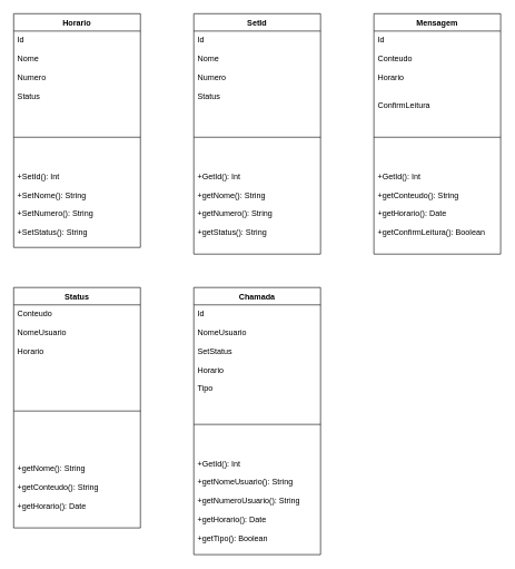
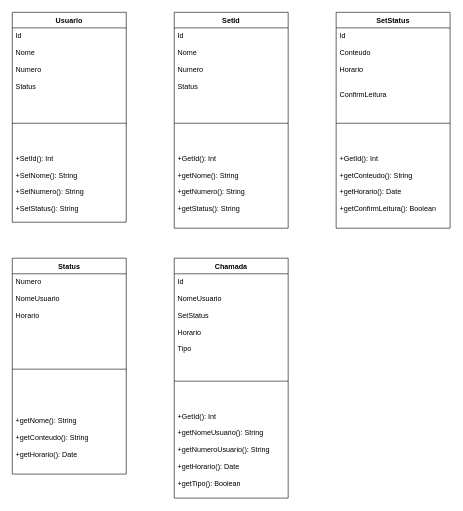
  <mxCell id="0" />
  <mxCell id="1" parent="0" />
- <mxCell id="2" value="Horario" style="swimlane;fontStyle=1;align=center;verticalAlign=top;childLayout=stackLayout;horizontal=1;startSize=26;horizontalStack=0;resizeParent=1;resizeParentMax=0;resizeLast=0;collapsible=1;marginBottom=0;" vertex="1" parent="1"><mxGeometry x="20" y="20" width="190" height="350" as="geometry" /></mxCell>
+ <mxCell id="2" value="Usuario" style="swimlane;fontStyle=1;align=center;verticalAlign=top;childLayout=stackLayout;horizontal=1;startSize=26;horizontalStack=0;resizeParent=1;resizeParentMax=0;resizeLast=0;collapsible=1;marginBottom=0;" vertex="1" parent="1"><mxGeometry x="20" y="20" width="190" height="350" as="geometry" /></mxCell>
  <mxCell id="3" value="Id&#10;&#10;Nome&#10;&#10;Numero&#10;&#10;Status&#10;" style="text;strokeColor=none;fillColor=none;align=left;verticalAlign=top;spacingLeft=4;spacingRight=4;overflow=hidden;rotatable=0;points=[[0,0.5],[1,0.5]];portConstraint=eastwest;" vertex="1" parent="2"><mxGeometry y="26" width="190" height="114" as="geometry" /></mxCell>
  <mxCell id="4" value="" style="line;strokeWidth=1;fillColor=none;align=left;verticalAlign=middle;spacingTop=-1;spacingLeft=3;spacingRight=3;rotatable=0;labelPosition=right;points=[];portConstraint=eastwest;" vertex="1" parent="2"><mxGeometry y="140" width="190" height="90" as="geometry" /></mxCell>
  <mxCell id="5" value="+SetId(): Int&#10;&#10;+SetNome(): String&#10;&#10;+SetNumero(): String&#10;&#10;+SetStatus(): String&#10;&#10;" style="text;strokeColor=none;fillColor=none;align=left;verticalAlign=top;spacingLeft=4;spacingRight=4;overflow=hidden;rotatable=0;points=[[0,0.5],[1,0.5]];portConstraint=eastwest;" vertex="1" parent="2"><mxGeometry y="230" width="190" height="120" as="geometry" /></mxCell>
  <mxCell id="6" value="SetId" style="swimlane;fontStyle=1;align=center;verticalAlign=top;childLayout=stackLayout;horizontal=1;startSize=26;horizontalStack=0;resizeParent=1;resizeParentMax=0;resizeLast=0;collapsible=1;marginBottom=0;" vertex="1" parent="1"><mxGeometry x="290" y="20" width="190" height="360" as="geometry" /></mxCell>
  <mxCell id="7" value="Id&#10;&#10;Nome&#10;&#10;Numero&#10;&#10;Status&#10;" style="text;strokeColor=none;fillColor=none;align=left;verticalAlign=top;spacingLeft=4;spacingRight=4;overflow=hidden;rotatable=0;points=[[0,0.5],[1,0.5]];portConstraint=eastwest;" vertex="1" parent="6"><mxGeometry y="26" width="190" height="114" as="geometry" /></mxCell>
  <mxCell id="8" value="" style="line;strokeWidth=1;fillColor=none;align=left;verticalAlign=middle;spacingTop=-1;spacingLeft=3;spacingRight=3;rotatable=0;labelPosition=right;points=[];portConstraint=eastwest;" vertex="1" parent="6"><mxGeometry y="140" width="190" height="90" as="geometry" /></mxCell>
  <mxCell id="9" value="+GetId(): Int&#10;&#10;+getNome(): String&#10;&#10;+getNumero(): String&#10;&#10;+getStatus(): String&#10;&#10;" style="text;strokeColor=none;fillColor=none;align=left;verticalAlign=top;spacingLeft=4;spacingRight=4;overflow=hidden;rotatable=0;points=[[0,0.5],[1,0.5]];portConstraint=eastwest;" vertex="1" parent="6"><mxGeometry y="230" width="190" height="130" as="geometry" /></mxCell>
- <mxCell id="10" value="Mensagem" style="swimlane;fontStyle=1;align=center;verticalAlign=top;childLayout=stackLayout;horizontal=1;startSize=26;horizontalStack=0;resizeParent=1;resizeParentMax=0;resizeLast=0;collapsible=1;marginBottom=0;" vertex="1" parent="1"><mxGeometry x="560" y="20" width="190" height="360" as="geometry" /></mxCell>
+ <mxCell id="10" value="SetStatus" style="swimlane;fontStyle=1;align=center;verticalAlign=top;childLayout=stackLayout;horizontal=1;startSize=26;horizontalStack=0;resizeParent=1;resizeParentMax=0;resizeLast=0;collapsible=1;marginBottom=0;" vertex="1" parent="1"><mxGeometry x="560" y="20" width="190" height="360" as="geometry" /></mxCell>
  <mxCell id="11" value="Id&#10;&#10;Conteudo&#10;&#10;Horario&#10;&#10;&#10;ConfirmLeitura&#10;" style="text;strokeColor=none;fillColor=none;align=left;verticalAlign=top;spacingLeft=4;spacingRight=4;overflow=hidden;rotatable=0;points=[[0,0.5],[1,0.5]];portConstraint=eastwest;" vertex="1" parent="10"><mxGeometry y="26" width="190" height="114" as="geometry" /></mxCell>
  <mxCell id="12" value="" style="line;strokeWidth=1;fillColor=none;align=left;verticalAlign=middle;spacingTop=-1;spacingLeft=3;spacingRight=3;rotatable=0;labelPosition=right;points=[];portConstraint=eastwest;" vertex="1" parent="10"><mxGeometry y="140" width="190" height="90" as="geometry" /></mxCell>
  <mxCell id="13" value="+GetId(): Int&#10;&#10;+getConteudo(): String&#10;&#10;+getHorario(): Date&#10;&#10;+getConfirmLeitura(): Boolean&#10;&#10;" style="text;strokeColor=none;fillColor=none;align=left;verticalAlign=top;spacingLeft=4;spacingRight=4;overflow=hidden;rotatable=0;points=[[0,0.5],[1,0.5]];portConstraint=eastwest;" vertex="1" parent="10"><mxGeometry y="230" width="190" height="130" as="geometry" /></mxCell>
  <mxCell id="14" value="Status" style="swimlane;fontStyle=1;align=center;verticalAlign=top;childLayout=stackLayout;horizontal=1;startSize=26;horizontalStack=0;resizeParent=1;resizeParentMax=0;resizeLast=0;collapsible=1;marginBottom=0;" vertex="1" parent="1"><mxGeometry x="20" y="430" width="190" height="360" as="geometry" /></mxCell>
- <mxCell id="15" value="Conteudo&#10;&#10;NomeUsuario&#10;&#10;Horario" style="text;strokeColor=none;fillColor=none;align=left;verticalAlign=top;spacingLeft=4;spacingRight=4;overflow=hidden;rotatable=0;points=[[0,0.5],[1,0.5]];portConstraint=eastwest;" vertex="1" parent="14"><mxGeometry y="26" width="190" height="114" as="geometry" /></mxCell>
+ <mxCell id="15" value="Numero&#10;&#10;NomeUsuario&#10;&#10;Horario" style="text;strokeColor=none;fillColor=none;align=left;verticalAlign=top;spacingLeft=4;spacingRight=4;overflow=hidden;rotatable=0;points=[[0,0.5],[1,0.5]];portConstraint=eastwest;" vertex="1" parent="14"><mxGeometry y="26" width="190" height="114" as="geometry" /></mxCell>
  <mxCell id="16" value="" style="line;strokeWidth=1;fillColor=none;align=left;verticalAlign=middle;spacingTop=-1;spacingLeft=3;spacingRight=3;rotatable=0;labelPosition=right;points=[];portConstraint=eastwest;" vertex="1" parent="14"><mxGeometry y="140" width="190" height="90" as="geometry" /></mxCell>
  <mxCell id="17" value="&#10;&#10;+getNome(): String&#10;&#10;+getConteudo(): String&#10;&#10;+getHorario(): Date&#10;&#10;" style="text;strokeColor=none;fillColor=none;align=left;verticalAlign=top;spacingLeft=4;spacingRight=4;overflow=hidden;rotatable=0;points=[[0,0.5],[1,0.5]];portConstraint=eastwest;" vertex="1" parent="14"><mxGeometry y="230" width="190" height="130" as="geometry" /></mxCell>
  <mxCell id="18" value="Chamada" style="swimlane;fontStyle=1;align=center;verticalAlign=top;childLayout=stackLayout;horizontal=1;startSize=26;horizontalStack=0;resizeParent=1;resizeParentMax=0;resizeLast=0;collapsible=1;marginBottom=0;" vertex="1" parent="1"><mxGeometry x="290" y="430" width="190" height="400" as="geometry" /></mxCell>
  <mxCell id="19" value="Id&#10;&#10;NomeUsuario&#10;&#10;SetStatus&#10;&#10;Horario&#10;&#10;Tipo&#10;" style="text;strokeColor=none;fillColor=none;align=left;verticalAlign=top;spacingLeft=4;spacingRight=4;overflow=hidden;rotatable=0;points=[[0,0.5],[1,0.5]];portConstraint=eastwest;" vertex="1" parent="18"><mxGeometry y="26" width="190" height="134" as="geometry" /></mxCell>
  <mxCell id="20" value="" style="line;strokeWidth=1;fillColor=none;align=left;verticalAlign=middle;spacingTop=-1;spacingLeft=3;spacingRight=3;rotatable=0;labelPosition=right;points=[];portConstraint=eastwest;" vertex="1" parent="18"><mxGeometry y="160" width="190" height="90" as="geometry" /></mxCell>
  <mxCell id="21" value="+GetId(): Int&#10;&#10;+getNomeUsuario(): String&#10;&#10;+getNumeroUsuario(): String&#10;&#10;+getHorario(): Date&#10;&#10;+getTipo(): Boolean&#10;&#10;" style="text;strokeColor=none;fillColor=none;align=left;verticalAlign=top;spacingLeft=4;spacingRight=4;overflow=hidden;rotatable=0;points=[[0,0.5],[1,0.5]];portConstraint=eastwest;" vertex="1" parent="18"><mxGeometry y="250" width="190" height="150" as="geometry" /></mxCell>
